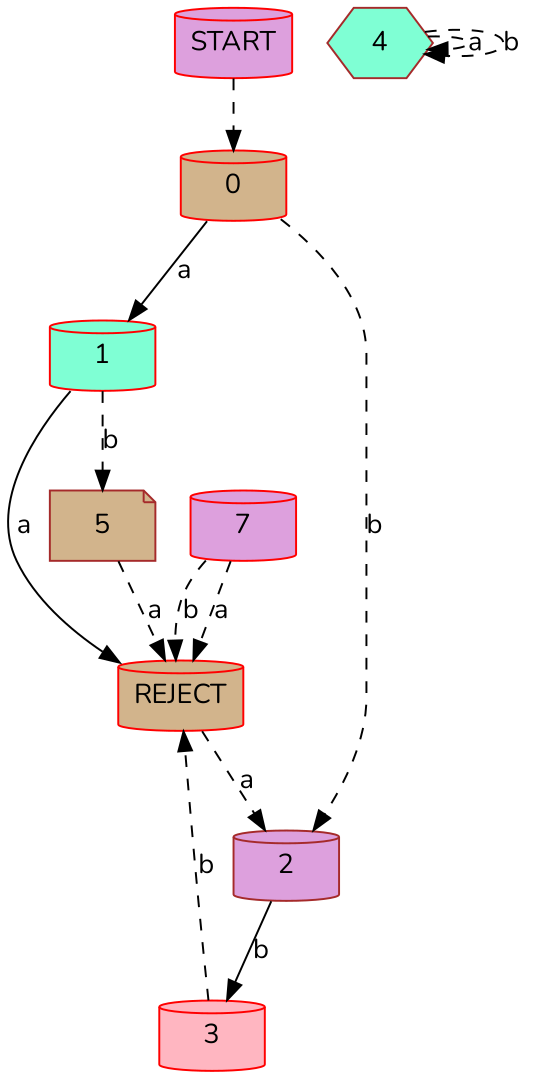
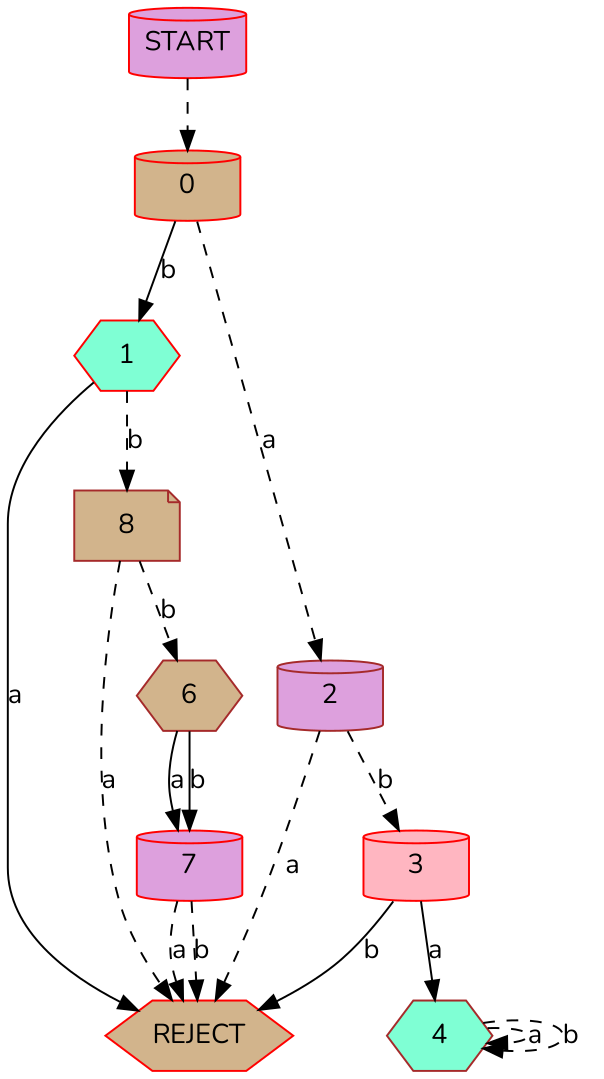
  digraph {
    fontname=Nunito
    node [color=red fillcolor=tan fontname=Nunito shape=cylinder style=filled]
    edge [fontname=Nunito style=dashed]
    START [fillcolor=plum]
    0
-   1 [fillcolor=aquamarine]
+   1 [fillcolor=aquamarine shape=hexagon]
    2 [color=brown fillcolor=plum]
-   REJECT
-   5 [color=brown shape=note]
+   REJECT [shape=hexagon]
+   5 [color=brown shape=note label=8]
    3 [fillcolor=lightpink]
+   6 [color=brown shape=hexagon]
    4 [color=brown fillcolor=aquamarine shape=hexagon]
    7 [fillcolor=plum]
    START -> 0
-   0 -> 1 [label=a style=solid]
-   0 -> 2 [label=b]
+   0 -> 1 [label=b style=solid]
+   0 -> 2 [label=a]
    1 -> REJECT [label=a style=solid]
    1 -> 5 [label=b]
-   REJECT -> 2 [label=a]
-   2 -> 3 [label=b style=solid]
+   2 -> REJECT [label=a]
+   2 -> 3 [label=b]
    5 -> REJECT [label=a]
-   3 -> REJECT [label=b]
+   5 -> 6 [label=b]
+   3 -> REJECT [label=b style=solid]
+   3 -> 4 [label=a style=solid]
+   6 -> 7 [label=a style=solid]
+   6 -> 7 [label=b style=solid]
    4 -> 4 [label=a]
    4 -> 4 [label=b]
    7 -> REJECT [label=a]
    7 -> REJECT [label=b]
  }
